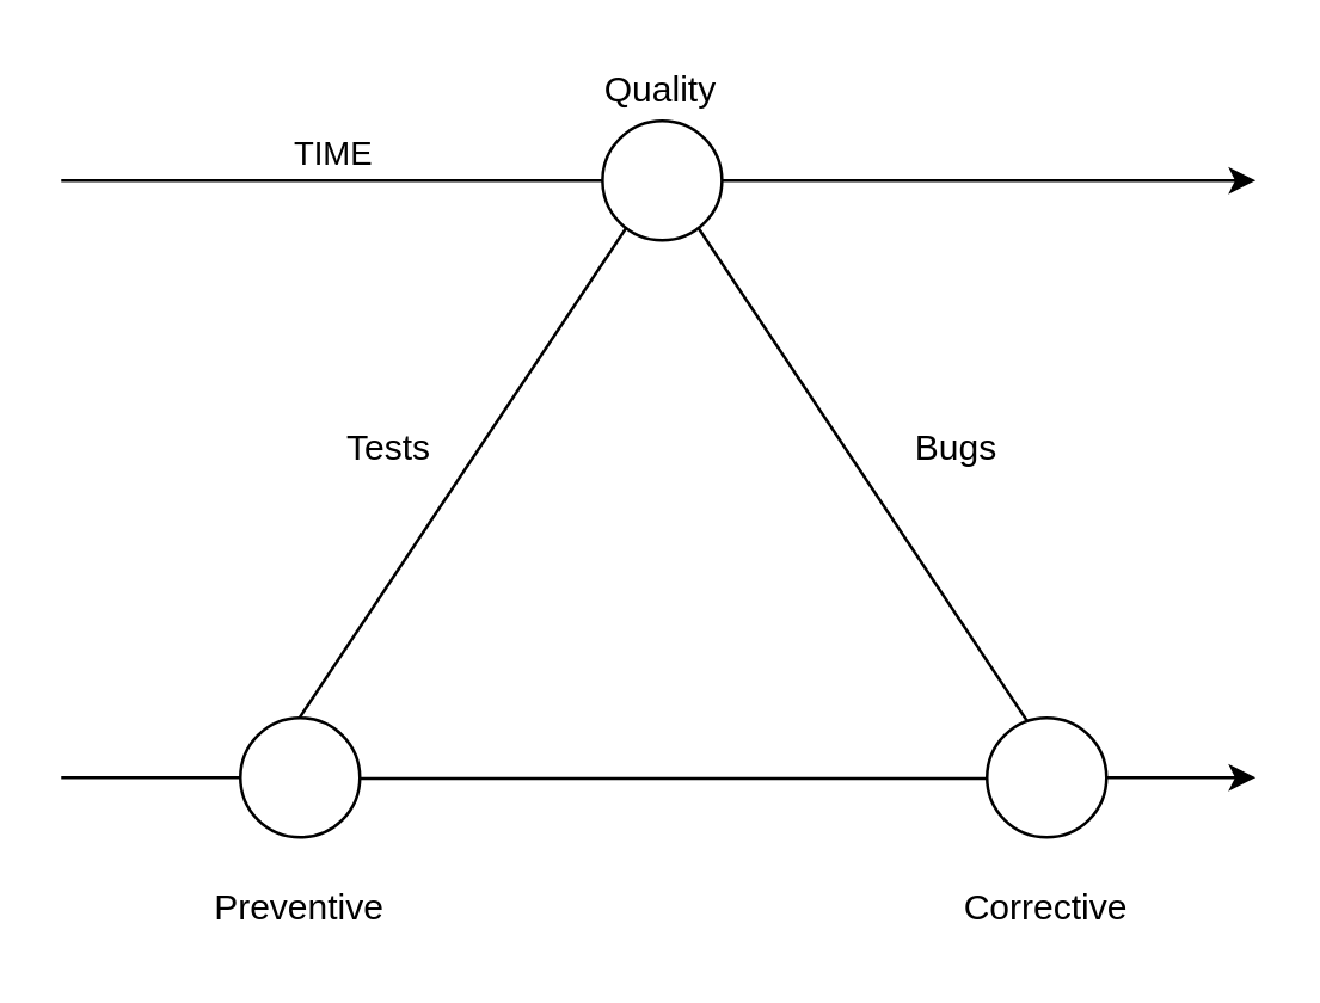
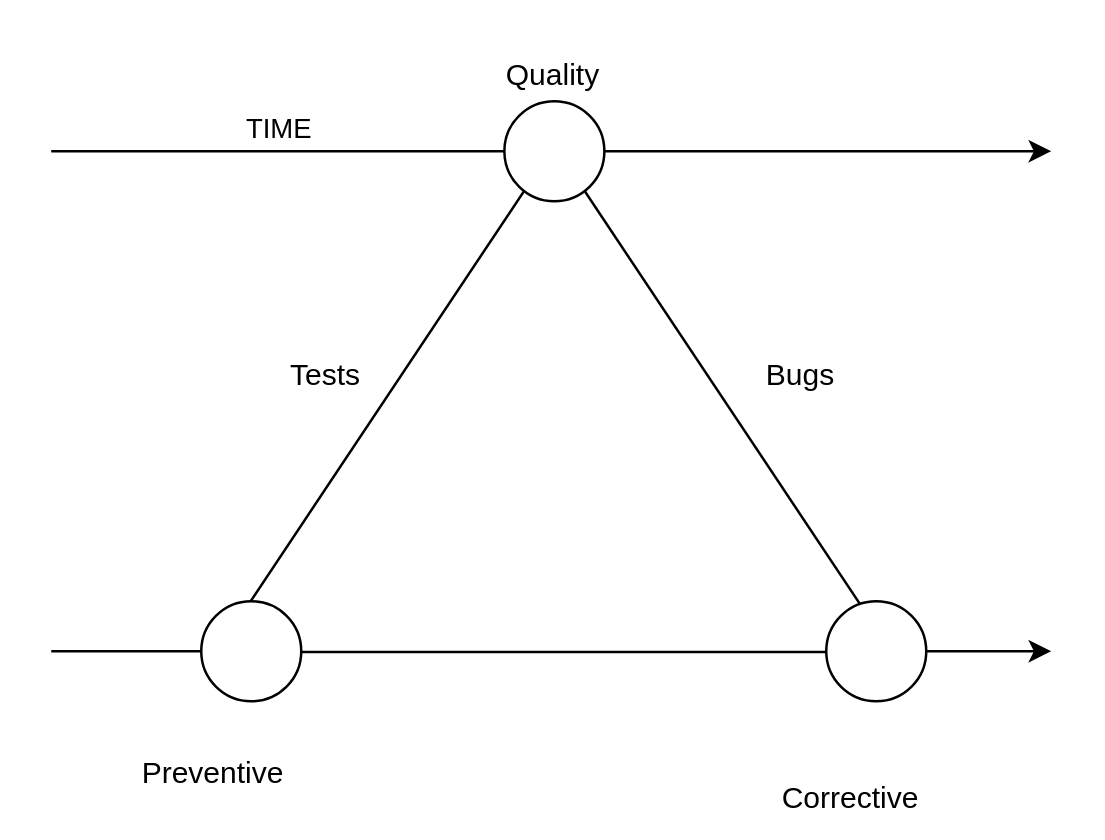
  <mxCell id="0" />
  <mxCell id="1" parent="0" />
  <mxCell id="2" value="" style="endArrow=classic;html=1;" edge="1" parent="1"><mxGeometry width="50" height="50" relative="1" as="geometry"><mxPoint x="20" y="60" as="sourcePoint" /><mxPoint x="420" y="60" as="targetPoint" /></mxGeometry></mxCell>
  <mxCell id="3" value="TIME" style="edgeLabel;html=1;align=center;verticalAlign=middle;resizable=0;points=[];" vertex="1" connectable="0" parent="2"><mxGeometry x="-0.405" y="-2" relative="1" as="geometry"><mxPoint x="-29" y="-12" as="offset" /></mxGeometry></mxCell>
  <mxCell id="4" value="" style="endArrow=classic;html=1;" edge="1" parent="1"><mxGeometry width="50" height="50" relative="1" as="geometry"><mxPoint x="20" y="260" as="sourcePoint" /><mxPoint x="420" y="260" as="targetPoint" /></mxGeometry></mxCell>
  <mxCell id="5" value="" style="triangle;whiteSpace=wrap;html=1;rotation=-90;" vertex="1" parent="1"><mxGeometry x="120" y="24" width="202.5" height="270" as="geometry" /></mxCell>
  <mxCell id="6" value="" style="ellipse;whiteSpace=wrap;html=1;aspect=fixed;" vertex="1" parent="1"><mxGeometry x="330" y="240" width="40" height="40" as="geometry" /></mxCell>
  <mxCell id="7" value="" style="ellipse;whiteSpace=wrap;html=1;aspect=fixed;" vertex="1" parent="1"><mxGeometry x="201.25" y="40" width="40" height="40" as="geometry" /></mxCell>
  <mxCell id="8" value="" style="ellipse;whiteSpace=wrap;html=1;aspect=fixed;" vertex="1" parent="1"><mxGeometry x="80" y="240" width="40" height="40" as="geometry" /></mxCell>
- <mxCell id="9" value="Preventive" style="text;html=1;strokeColor=none;fillColor=none;align=center;verticalAlign=middle;whiteSpace=wrap;rounded=0;" vertex="1" parent="1"><mxGeometry x="80" y="294" width="40" height="20" as="geometry" /></mxCell>
- <mxCell id="10" value="Corrective" style="text;html=1;strokeColor=none;fillColor=none;align=center;verticalAlign=middle;whiteSpace=wrap;rounded=0;" vertex="1" parent="1"><mxGeometry x="330" y="294" width="40" height="20" as="geometry" /></mxCell>
+ <mxCell id="9" value="Preventive" style="text;html=1;strokeColor=none;fillColor=none;align=center;verticalAlign=middle;whiteSpace=wrap;rounded=0;" vertex="1" parent="1"><mxGeometry x="65" y="299" width="40" height="20" as="geometry" /></mxCell>
+ <mxCell id="10" value="Corrective" style="text;html=1;strokeColor=none;fillColor=none;align=center;verticalAlign=middle;whiteSpace=wrap;rounded=0;" vertex="1" parent="1"><mxGeometry x="320" y="309" width="40" height="20" as="geometry" /></mxCell>
  <mxCell id="11" value="Quality" style="text;html=1;strokeColor=none;fillColor=none;align=center;verticalAlign=middle;whiteSpace=wrap;rounded=0;" vertex="1" parent="1"><mxGeometry x="201" y="20" width="40" height="20" as="geometry" /></mxCell>
  <mxCell id="12" value="Tests" style="text;html=1;strokeColor=none;fillColor=none;align=center;verticalAlign=middle;whiteSpace=wrap;rounded=0;" vertex="1" parent="1"><mxGeometry x="110" y="140" width="40" height="20" as="geometry" /></mxCell>
  <mxCell id="13" value="Bugs" style="text;html=1;strokeColor=none;fillColor=none;align=center;verticalAlign=middle;whiteSpace=wrap;rounded=0;" vertex="1" parent="1"><mxGeometry x="300" y="140" width="40" height="20" as="geometry" /></mxCell>
